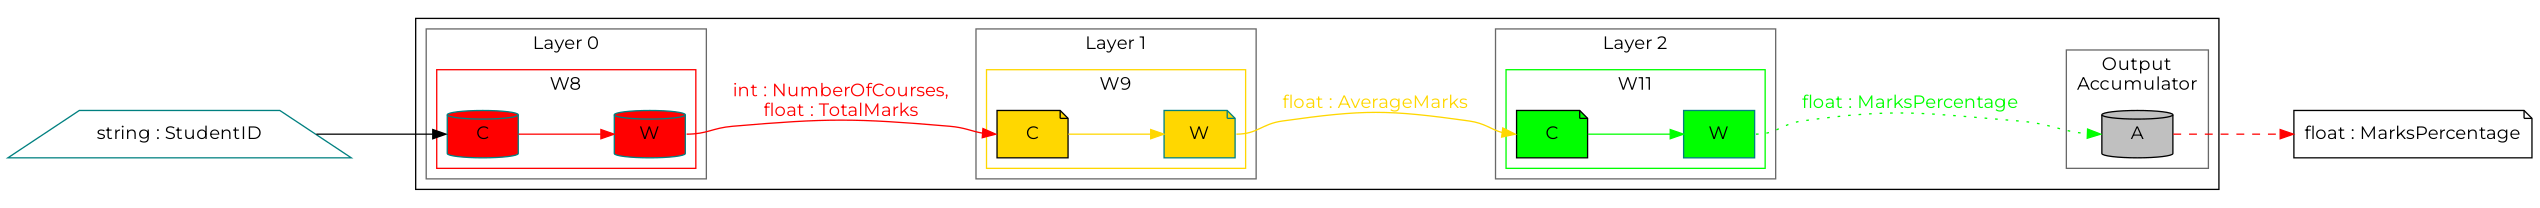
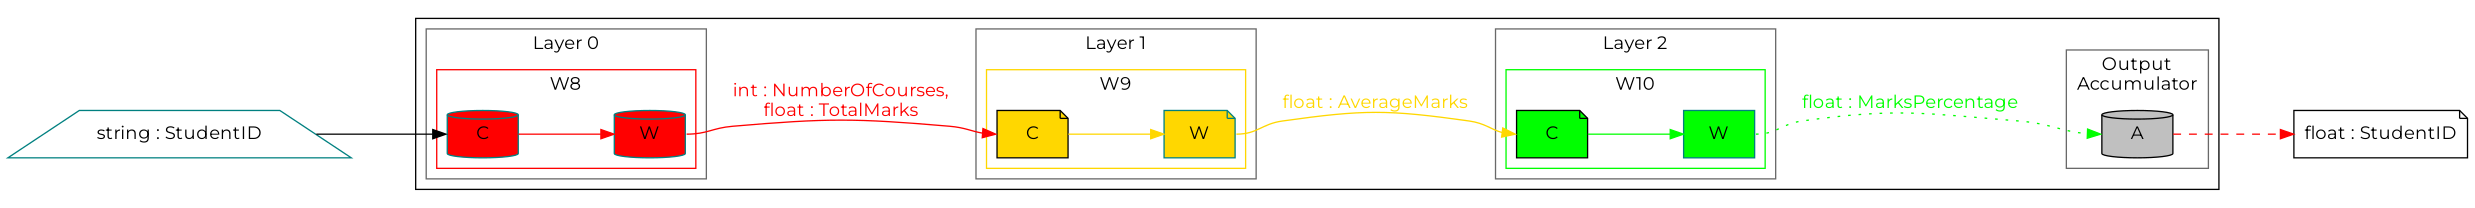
  digraph {
    compound=true
    fontname=Montserrat
    nodesep=0.5
    rankdir=LR
    ranksep=1
    node [color=teal fontname=Montserrat shape=note style=filled]
    edge [constraint=true fontname=Montserrat style=solid]
    n1 [label="string : StudentID" shape=trapezium style=""]
    n2 [fillcolor=red label=C shape=cylinder]
    n3 [fillcolor=red label=W shape=cylinder]
    n4 [color=black fillcolor=gold label=C]
    n5 [fillcolor=gold label=W]
    n6 [color=black fillcolor=green label=C]
    n7 [fillcolor=green label=W shape=box]
    n8 [color=black fillcolor=gray label=A shape=cylinder]
-   n9 [color=black label="float : MarksPercentage" style=""]
+   n9 [color=black label="float : StudentID" style=""]
    subgraph sub_1 {
      rank=same
      n1
    }
    subgraph cluster_2 {
      subgraph cluster_3 {
        color=dimgray
        label="Layer 0"
        subgraph cluster_4 {
          color=red
          label=W8
          n2
          n3
        }
      }
      subgraph cluster_5 {
        color=dimgray
        label="Layer 1"
        subgraph cluster_6 {
          color=gold
          label=W9
          n4
          n5
        }
      }
      subgraph cluster_7 {
        color=dimgray
        label="Layer 2"
        subgraph cluster_8 {
          color=green
-         label=W11
+         label=W10
          n6
          n7
        }
      }
      subgraph cluster_9 {
        color=dimgray
        label="Output\nAccumulator"
        n8
      }
    }
    n1 -> n2 [headport=w tailport=e]
    n2 -> n3 [color=red]
    n3 -> n4 [style=invis]
    n3 -> n4 [color=red constraint=false fontcolor=red headport=w label="int : NumberOfCourses,\nfloat : TotalMarks" tailport=e]
    n4 -> n5 [color=gold style=""]
    n5 -> n6 [style=invis]
    n5 -> n6 [color=gold constraint=false fontcolor=gold headport=w label="float : AverageMarks" tailport=e style=""]
    n6 -> n7 [color=green]
    n7 -> n8 [style=invis]
    n7 -> n8 [color=green constraint=false fontcolor=green headport=w label="float : MarksPercentage" style=dotted tailport=e]
    n8 -> n9 [color=red style=dashed]
  }
